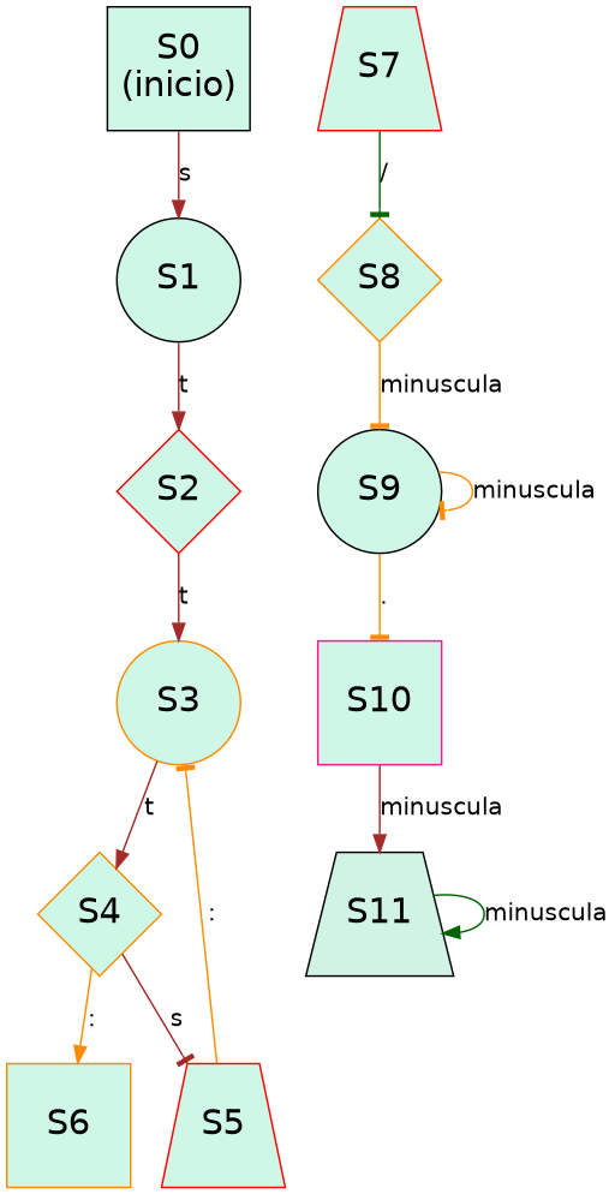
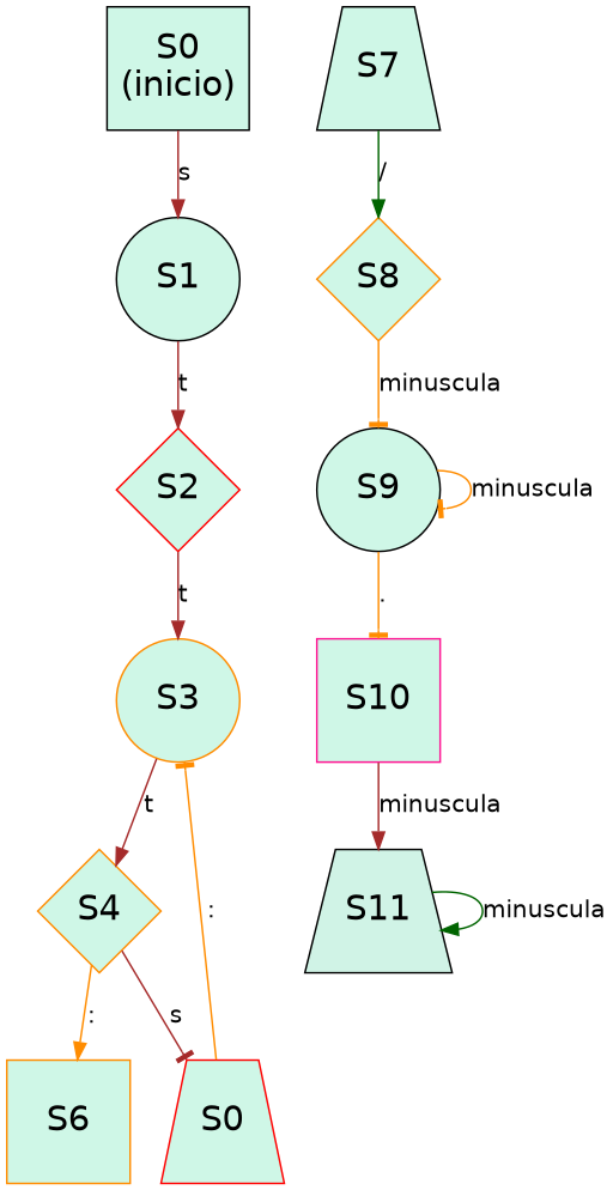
  digraph {
    fontname="DejaVu Sans"
    rankdir=TB
    node [color=black fillcolor="#CFF7E7" fontcolor="#000000" fontname="DejaVu Sans" fontsize=20 shape=circle style=filled]
    edge [arrowhead=normal color=brown fontname="DejaVu Sans"]
    n1 [color=darkorange height=1 label=S3 width=1]
    n2 [color=darkorange height=1 label=S4 shape=diamond width=1]
-   n3 [color=red height=1 label=S5 shape=trapezium width=1]
+   n3 [color=red height=1 label=S0 shape=trapezium width=1]
    n4 [color=darkorange height=1 label=S6 shape=box width=1]
    n5 [fillcolor="#D0F3E6" height=1 label=S11 shape=trapezium width=1]
-   n6 [color=red height=1 label=S7 shape=trapezium width=1]
+   n6 [height=1 label=S7 shape=trapezium width=1]
    n7 [color=deeppink height=1 label=S10 shape=box width=1]
    n8 [color=darkorange height=1 label=S8 shape=diamond width=1]
    n9 [height=1 label=S9 width=1]
    n10 [height=1 label="S0\n(inicio)" shape=box width=1]
    n11 [height=1 label=S1 width=1]
    n12 [color=red height=1 label=S2 shape=diamond width=1]
    subgraph sub_1 {
      bgcolor="#F1DFB2"
      fontcolor=black
      fontsize=30
      label="Nombre:url"
      n1
      n2
      n3
      n4
      n5
      n6
      n7
      n8
      n9
      n10
      n11
      n12
    }
    n1 -> n2 [label=t]
    n2 -> n3 [arrowhead=tee label=s]
    n2 -> n4 [color=darkorange label="\:"]
    n3 -> n1 [arrowhead=tee color=darkorange label="\:"]
    n5 -> n5 [color=darkgreen label=minuscula]
-   n6 -> n8 [arrowhead=tee color=darkgreen label="\/"]
+   n6 -> n8 [color=darkgreen label="\/"]
    n7 -> n5 [label=minuscula]
    n8 -> n9 [arrowhead=tee color=darkorange label=minuscula]
    n9 -> n7 [arrowhead=tee color=darkorange label="\."]
    n9 -> n9 [arrowhead=tee color=darkorange label=minuscula]
    n10 -> n11 [label=s]
    n11 -> n12 [label=t]
    n12 -> n1 [label=t]
  }
